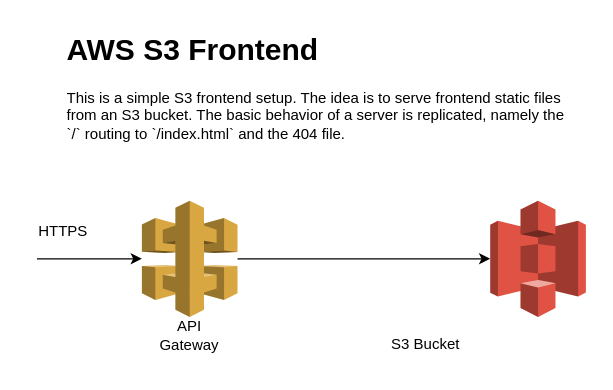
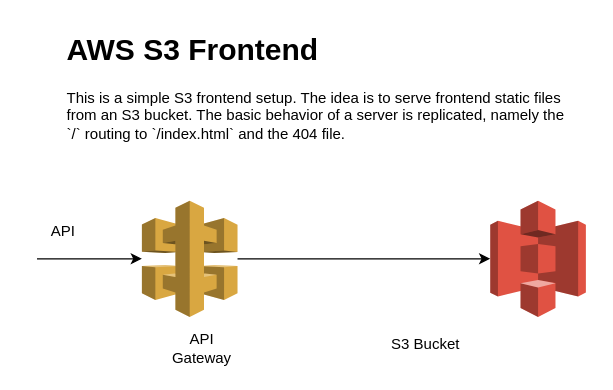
  <mxCell id="0" />
  <mxCell id="1" parent="0" />
  <mxCell id="2" style="edgeStyle=orthogonalEdgeStyle;rounded=0;orthogonalLoop=1;jettySize=auto;html=1;" edge="1" parent="1" source="4" target="5"><mxGeometry relative="1" as="geometry" /></mxCell>
  <mxCell id="3" style="edgeStyle=orthogonalEdgeStyle;rounded=0;orthogonalLoop=1;jettySize=auto;html=1;startArrow=classic;startFill=1;endArrow=none;endFill=0;" edge="1" parent="1" source="4"><mxGeometry relative="1" as="geometry"><mxPoint x="28.91" y="206.5" as="targetPoint" /></mxGeometry></mxCell>
  <mxCell id="4" value="" style="outlineConnect=0;dashed=0;verticalLabelPosition=bottom;verticalAlign=top;align=center;html=1;shape=mxgraph.aws3.api_gateway;fillColor=#D9A741;gradientColor=none;" vertex="1" parent="1"><mxGeometry x="112.82" y="160" width="76.5" height="93" as="geometry" /></mxCell>
  <mxCell id="5" value="" style="outlineConnect=0;dashed=0;verticalLabelPosition=bottom;verticalAlign=top;align=center;html=1;shape=mxgraph.aws3.s3;fillColor=#E05243;gradientColor=none;" vertex="1" parent="1"><mxGeometry x="391.5" y="160" width="76.5" height="93" as="geometry" /></mxCell>
  <mxCell id="6" value="&lt;h1&gt;AWS S3 Frontend&lt;/h1&gt;&lt;p&gt;This is a simple S3 frontend setup. The idea is to serve frontend static files from an S3 bucket. The basic behavior of a server is replicated, namely the `/` routing to `/index.html` and the 404 file.&lt;/p&gt;" style="text;html=1;strokeColor=none;fillColor=none;spacing=5;spacingTop=-20;whiteSpace=wrap;overflow=hidden;rounded=0;" vertex="1" parent="1"><mxGeometry x="48" y="20" width="420" height="120" as="geometry" /></mxCell>
- <mxCell id="7" value="API Gateway" style="text;html=1;strokeColor=none;fillColor=none;align=center;verticalAlign=middle;whiteSpace=wrap;rounded=0;" vertex="1" parent="1"><mxGeometry x="121.07" y="253" width="60" height="30" as="geometry" /></mxCell>
+ <mxCell id="7" value="API Gateway" style="text;html=1;strokeColor=none;fillColor=none;align=center;verticalAlign=middle;whiteSpace=wrap;rounded=0;" vertex="1" parent="1"><mxGeometry x="131.07" y="263" width="60" height="30" as="geometry" /></mxCell>
  <mxCell id="8" value="S3 Bucket" style="text;html=1;strokeColor=none;fillColor=none;align=center;verticalAlign=middle;whiteSpace=wrap;rounded=0;" vertex="1" parent="1"><mxGeometry x="309.75" y="260" width="60" height="30" as="geometry" /></mxCell>
- <mxCell id="9" value="HTTPS" style="text;html=1;strokeColor=none;fillColor=none;align=center;verticalAlign=middle;whiteSpace=wrap;rounded=0;" vertex="1" parent="1"><mxGeometry x="20.41" y="170" width="60" height="30" as="geometry" /></mxCell>
+ <mxCell id="9" value="API" style="text;html=1;strokeColor=none;fillColor=none;align=center;verticalAlign=middle;whiteSpace=wrap;rounded=0;" vertex="1" parent="1"><mxGeometry x="20.41" y="170" width="60" height="30" as="geometry" /></mxCell>
